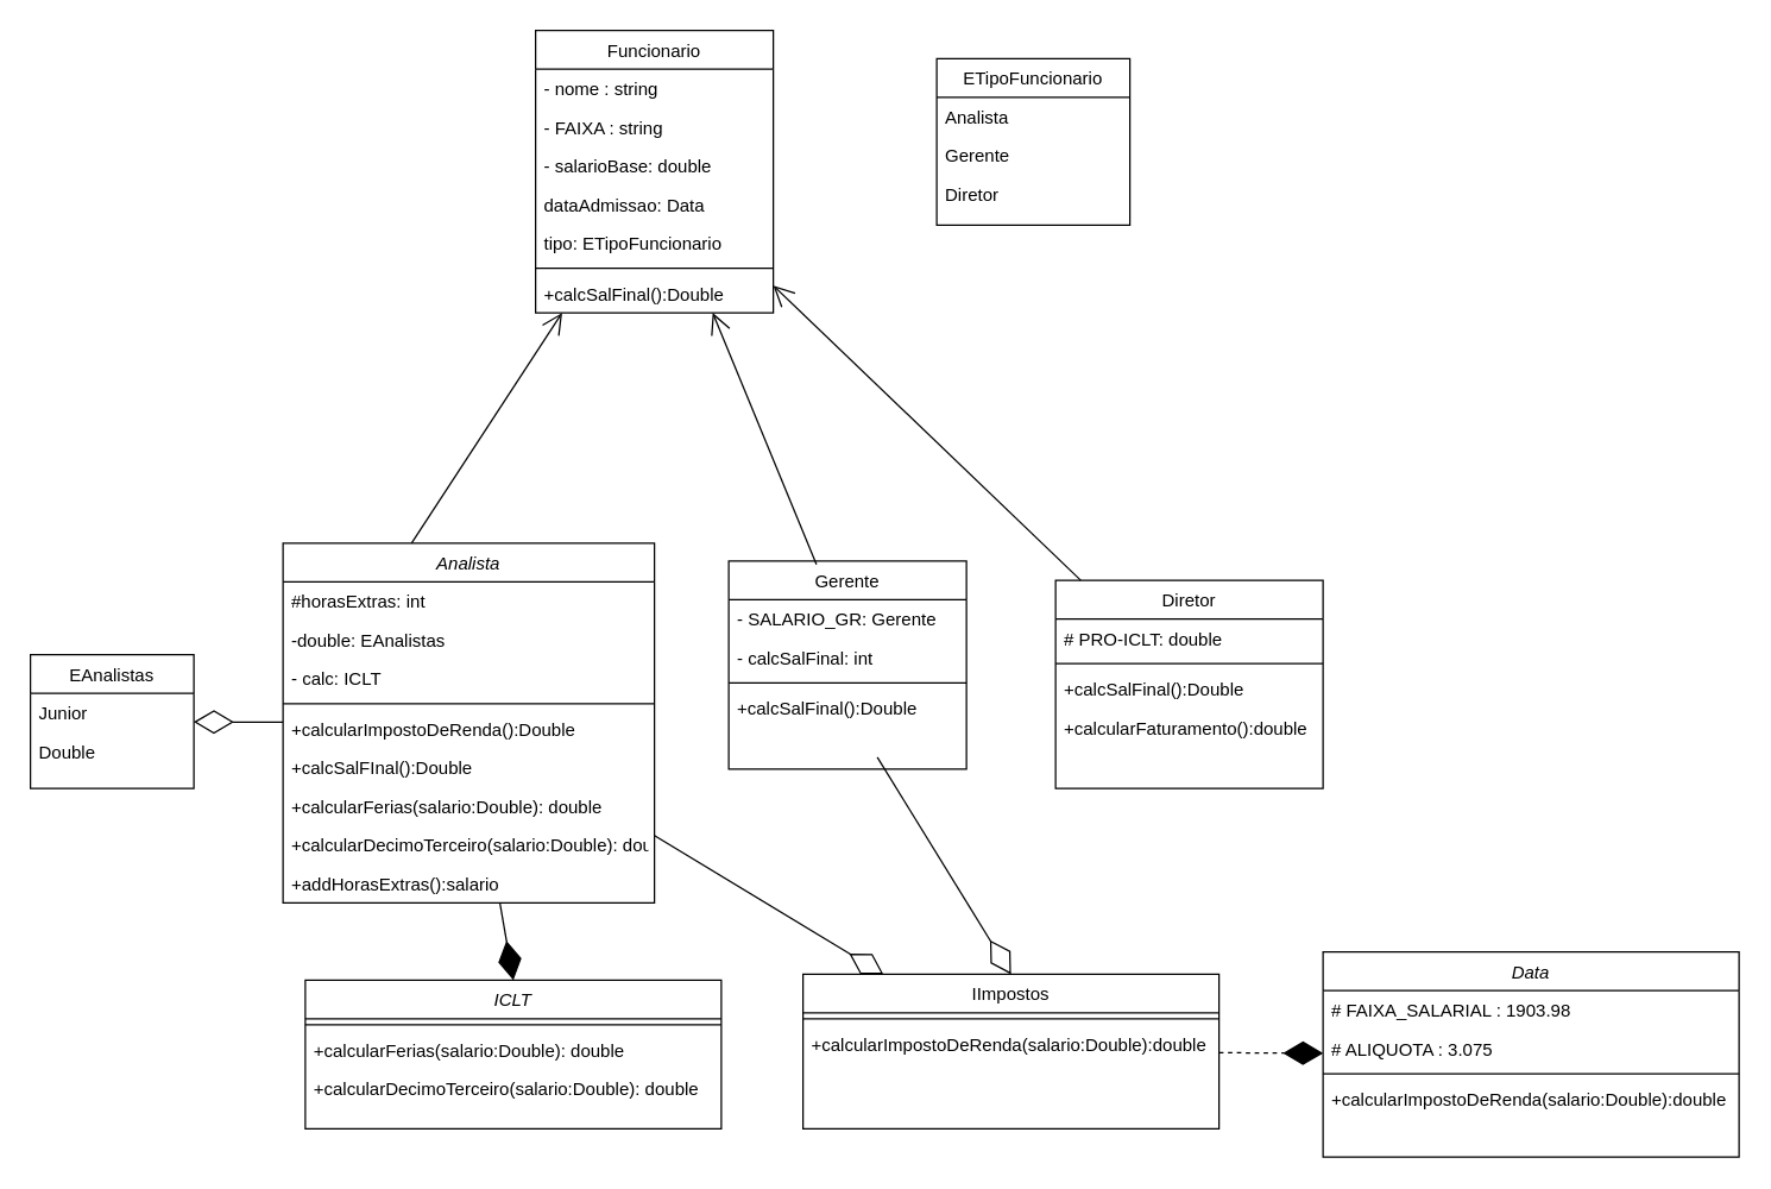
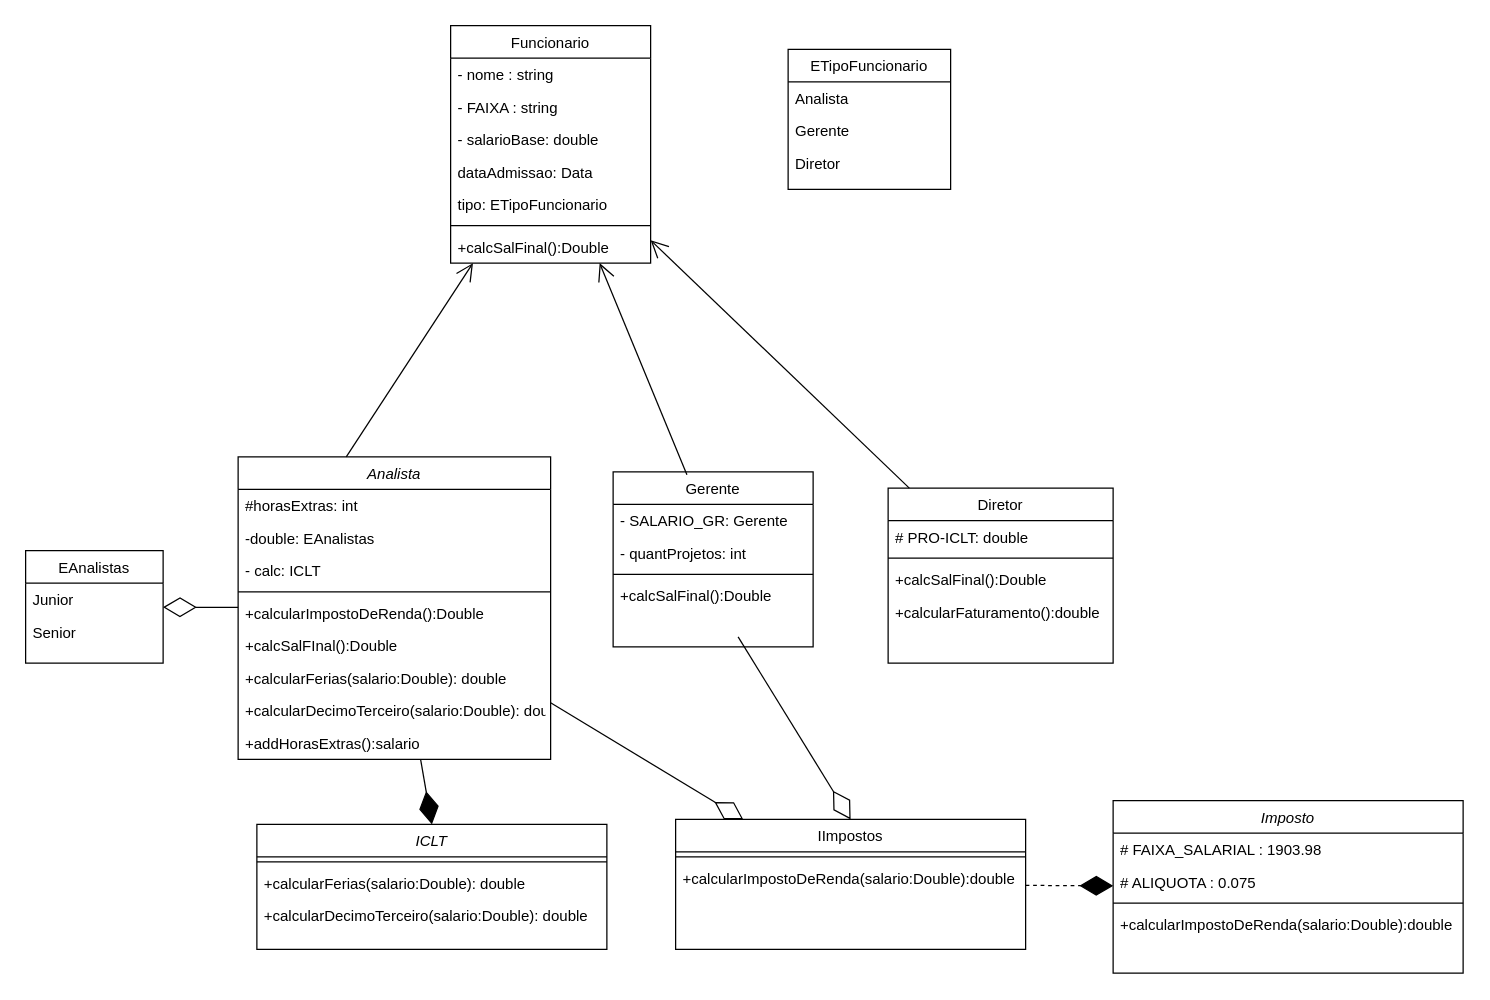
  <mxCell id="0" />
  <mxCell id="1" parent="0" />
  <mxCell id="2" value="Analista" style="swimlane;fontStyle=2;align=center;verticalAlign=top;childLayout=stackLayout;horizontal=1;startSize=26;horizontalStack=0;resizeParent=1;resizeLast=0;collapsible=1;marginBottom=0;rounded=0;shadow=0;strokeWidth=1;" parent="1" vertex="1"><mxGeometry x="190" y="365" width="250" height="242" as="geometry"><mxRectangle x="230" y="140" width="160" height="26" as="alternateBounds" /></mxGeometry></mxCell>
  <mxCell id="3" value="#horasExtras: int" style="text;align=left;verticalAlign=top;spacingLeft=4;spacingRight=4;overflow=hidden;rotatable=0;points=[[0,0.5],[1,0.5]];portConstraint=eastwest;" parent="2" vertex="1"><mxGeometry y="26" width="250" height="26" as="geometry" /></mxCell>
  <mxCell id="4" value="-double: EAnalistas" style="text;align=left;verticalAlign=top;spacingLeft=4;spacingRight=4;overflow=hidden;rotatable=0;points=[[0,0.5],[1,0.5]];portConstraint=eastwest;" parent="2" vertex="1"><mxGeometry y="52" width="250" height="26" as="geometry" /></mxCell>
  <mxCell id="5" value="- calc: ICLT" style="text;align=left;verticalAlign=top;spacingLeft=4;spacingRight=4;overflow=hidden;rotatable=0;points=[[0,0.5],[1,0.5]];portConstraint=eastwest;" parent="2" vertex="1"><mxGeometry y="78" width="250" height="26" as="geometry" /></mxCell>
  <mxCell id="6" value="" style="line;html=1;strokeWidth=1;align=left;verticalAlign=middle;spacingTop=-1;spacingLeft=3;spacingRight=3;rotatable=0;labelPosition=right;points=[];portConstraint=eastwest;" parent="2" vertex="1"><mxGeometry y="104" width="250" height="8" as="geometry" /></mxCell>
  <mxCell id="7" value="+calcularImpostoDeRenda():Double" style="text;align=left;verticalAlign=top;spacingLeft=4;spacingRight=4;overflow=hidden;rotatable=0;points=[[0,0.5],[1,0.5]];portConstraint=eastwest;" parent="2" vertex="1"><mxGeometry y="112" width="250" height="26" as="geometry" /></mxCell>
  <mxCell id="8" value="+calcSalFInal():Double" style="text;align=left;verticalAlign=top;spacingLeft=4;spacingRight=4;overflow=hidden;rotatable=0;points=[[0,0.5],[1,0.5]];portConstraint=eastwest;" parent="2" vertex="1"><mxGeometry y="138" width="250" height="26" as="geometry" /></mxCell>
  <mxCell id="9" value="+calcularFerias(salario:Double): double" style="text;align=left;verticalAlign=top;spacingLeft=4;spacingRight=4;overflow=hidden;rotatable=0;points=[[0,0.5],[1,0.5]];portConstraint=eastwest;" vertex="1" parent="2"><mxGeometry y="164" width="250" height="26" as="geometry" /></mxCell>
  <mxCell id="10" value="+calcularDecimoTerceiro(salario:Double): double" style="text;align=left;verticalAlign=top;spacingLeft=4;spacingRight=4;overflow=hidden;rotatable=0;points=[[0,0.5],[1,0.5]];portConstraint=eastwest;" vertex="1" parent="2"><mxGeometry y="190" width="250" height="26" as="geometry" /></mxCell>
  <mxCell id="11" value="+addHorasExtras():salario" style="text;align=left;verticalAlign=top;spacingLeft=4;spacingRight=4;overflow=hidden;rotatable=0;points=[[0,0.5],[1,0.5]];portConstraint=eastwest;" parent="2" vertex="1"><mxGeometry y="216" width="250" height="26" as="geometry" /></mxCell>
  <mxCell id="12" value="Funcionario" style="swimlane;fontStyle=0;align=center;verticalAlign=top;childLayout=stackLayout;horizontal=1;startSize=26;horizontalStack=0;resizeParent=1;resizeLast=0;collapsible=1;marginBottom=0;rounded=0;shadow=0;strokeWidth=1;" parent="1" vertex="1"><mxGeometry x="360" y="20" width="160" height="190" as="geometry"><mxRectangle x="550" y="140" width="160" height="26" as="alternateBounds" /></mxGeometry></mxCell>
  <mxCell id="13" value="- nome : string" style="text;align=left;verticalAlign=top;spacingLeft=4;spacingRight=4;overflow=hidden;rotatable=0;points=[[0,0.5],[1,0.5]];portConstraint=eastwest;" parent="12" vertex="1"><mxGeometry y="26" width="160" height="26" as="geometry" /></mxCell>
  <mxCell id="14" value="- FAIXA : string" style="text;align=left;verticalAlign=top;spacingLeft=4;spacingRight=4;overflow=hidden;rotatable=0;points=[[0,0.5],[1,0.5]];portConstraint=eastwest;rounded=0;shadow=0;html=0;" parent="12" vertex="1"><mxGeometry y="52" width="160" height="26" as="geometry" /></mxCell>
  <mxCell id="15" value="- salarioBase: double" style="text;align=left;verticalAlign=top;spacingLeft=4;spacingRight=4;overflow=hidden;rotatable=0;points=[[0,0.5],[1,0.5]];portConstraint=eastwest;rounded=0;shadow=0;html=0;" parent="12" vertex="1"><mxGeometry y="78" width="160" height="26" as="geometry" /></mxCell>
  <mxCell id="16" value="dataAdmissao: Data" style="text;align=left;verticalAlign=top;spacingLeft=4;spacingRight=4;overflow=hidden;rotatable=0;points=[[0,0.5],[1,0.5]];portConstraint=eastwest;rounded=0;shadow=0;html=0;" parent="12" vertex="1"><mxGeometry y="104" width="160" height="26" as="geometry" /></mxCell>
  <mxCell id="17" value="tipo: ETipoFuncionario" style="text;align=left;verticalAlign=top;spacingLeft=4;spacingRight=4;overflow=hidden;rotatable=0;points=[[0,0.5],[1,0.5]];portConstraint=eastwest;rounded=0;shadow=0;html=0;" parent="12" vertex="1"><mxGeometry y="130" width="160" height="26" as="geometry" /></mxCell>
  <mxCell id="18" value="" style="line;html=1;strokeWidth=1;align=left;verticalAlign=middle;spacingTop=-1;spacingLeft=3;spacingRight=3;rotatable=0;labelPosition=right;points=[];portConstraint=eastwest;" parent="12" vertex="1"><mxGeometry y="156" width="160" height="8" as="geometry" /></mxCell>
  <mxCell id="19" value="+calcSalFinal():Double" style="text;align=left;verticalAlign=top;spacingLeft=4;spacingRight=4;overflow=hidden;rotatable=0;points=[[0,0.5],[1,0.5]];portConstraint=eastwest;" parent="12" vertex="1"><mxGeometry y="164" width="160" height="26" as="geometry" /></mxCell>
  <mxCell id="20" value="Gerente" style="swimlane;fontStyle=0;align=center;verticalAlign=top;childLayout=stackLayout;horizontal=1;startSize=26;horizontalStack=0;resizeParent=1;resizeLast=0;collapsible=1;marginBottom=0;rounded=0;shadow=0;strokeWidth=1;" parent="1" vertex="1"><mxGeometry x="490" y="377" width="160" height="140" as="geometry"><mxRectangle x="340" y="380" width="170" height="26" as="alternateBounds" /></mxGeometry></mxCell>
  <mxCell id="21" value="- SALARIO_GR: Gerente" style="text;align=left;verticalAlign=top;spacingLeft=4;spacingRight=4;overflow=hidden;rotatable=0;points=[[0,0.5],[1,0.5]];portConstraint=eastwest;" parent="20" vertex="1"><mxGeometry y="26" width="160" height="26" as="geometry" /></mxCell>
- <mxCell id="22" value="- calcSalFinal: int" style="text;align=left;verticalAlign=top;spacingLeft=4;spacingRight=4;overflow=hidden;rotatable=0;points=[[0,0.5],[1,0.5]];portConstraint=eastwest;" parent="20" vertex="1"><mxGeometry y="52" width="160" height="26" as="geometry" /></mxCell>
+ <mxCell id="22" value="- quantProjetos: int" style="text;align=left;verticalAlign=top;spacingLeft=4;spacingRight=4;overflow=hidden;rotatable=0;points=[[0,0.5],[1,0.5]];portConstraint=eastwest;" parent="20" vertex="1"><mxGeometry y="52" width="160" height="26" as="geometry" /></mxCell>
  <mxCell id="23" value="" style="line;html=1;strokeWidth=1;align=left;verticalAlign=middle;spacingTop=-1;spacingLeft=3;spacingRight=3;rotatable=0;labelPosition=right;points=[];portConstraint=eastwest;" parent="20" vertex="1"><mxGeometry y="78" width="160" height="8" as="geometry" /></mxCell>
  <mxCell id="24" value="+calcSalFinal():Double" style="text;align=left;verticalAlign=top;spacingLeft=4;spacingRight=4;overflow=hidden;rotatable=0;points=[[0,0.5],[1,0.5]];portConstraint=eastwest;" parent="20" vertex="1"><mxGeometry y="86" width="160" height="26" as="geometry" /></mxCell>
  <mxCell id="25" value="EAnalistas" style="swimlane;fontStyle=0;align=center;verticalAlign=top;childLayout=stackLayout;horizontal=1;startSize=26;horizontalStack=0;resizeParent=1;resizeLast=0;collapsible=1;marginBottom=0;rounded=0;shadow=0;strokeWidth=1;" parent="1" vertex="1"><mxGeometry x="20" y="440" width="110" height="90" as="geometry"><mxRectangle x="130" y="380" width="160" height="26" as="alternateBounds" /></mxGeometry></mxCell>
  <mxCell id="26" value="Junior&#10;" style="text;align=left;verticalAlign=top;spacingLeft=4;spacingRight=4;overflow=hidden;rotatable=0;points=[[0,0.5],[1,0.5]];portConstraint=eastwest;" parent="25" vertex="1"><mxGeometry y="26" width="110" height="26" as="geometry" /></mxCell>
- <mxCell id="27" value="Double" style="text;align=left;verticalAlign=top;spacingLeft=4;spacingRight=4;overflow=hidden;rotatable=0;points=[[0,0.5],[1,0.5]];portConstraint=eastwest;" parent="25" vertex="1"><mxGeometry y="52" width="110" height="26" as="geometry" /></mxCell>
+ <mxCell id="27" value="Senior" style="text;align=left;verticalAlign=top;spacingLeft=4;spacingRight=4;overflow=hidden;rotatable=0;points=[[0,0.5],[1,0.5]];portConstraint=eastwest;" parent="25" vertex="1"><mxGeometry y="52" width="110" height="26" as="geometry" /></mxCell>
  <mxCell id="28" value="ETipoFuncionario" style="swimlane;fontStyle=0;align=center;verticalAlign=top;childLayout=stackLayout;horizontal=1;startSize=26;horizontalStack=0;resizeParent=1;resizeLast=0;collapsible=1;marginBottom=0;rounded=0;shadow=0;strokeWidth=1;" parent="1" vertex="1"><mxGeometry x="630" y="39" width="130" height="112" as="geometry"><mxRectangle x="550" y="140" width="160" height="26" as="alternateBounds" /></mxGeometry></mxCell>
  <mxCell id="29" value="Analista" style="text;align=left;verticalAlign=top;spacingLeft=4;spacingRight=4;overflow=hidden;rotatable=0;points=[[0,0.5],[1,0.5]];portConstraint=eastwest;" parent="28" vertex="1"><mxGeometry y="26" width="130" height="26" as="geometry" /></mxCell>
  <mxCell id="30" value="Gerente" style="text;align=left;verticalAlign=top;spacingLeft=4;spacingRight=4;overflow=hidden;rotatable=0;points=[[0,0.5],[1,0.5]];portConstraint=eastwest;" parent="28" vertex="1"><mxGeometry y="52" width="130" height="26" as="geometry" /></mxCell>
  <mxCell id="31" value="Diretor" style="text;align=left;verticalAlign=top;spacingLeft=4;spacingRight=4;overflow=hidden;rotatable=0;points=[[0,0.5],[1,0.5]];portConstraint=eastwest;" parent="28" vertex="1"><mxGeometry y="78" width="130" height="26" as="geometry" /></mxCell>
  <mxCell id="32" value="Diretor" style="swimlane;fontStyle=0;align=center;verticalAlign=top;childLayout=stackLayout;horizontal=1;startSize=26;horizontalStack=0;resizeParent=1;resizeLast=0;collapsible=1;marginBottom=0;rounded=0;shadow=0;strokeWidth=1;" parent="1" vertex="1"><mxGeometry x="710" y="390" width="180" height="140" as="geometry"><mxRectangle x="340" y="380" width="170" height="26" as="alternateBounds" /></mxGeometry></mxCell>
  <mxCell id="33" value="# PRO-ICLT: double" style="text;align=left;verticalAlign=top;spacingLeft=4;spacingRight=4;overflow=hidden;rotatable=0;points=[[0,0.5],[1,0.5]];portConstraint=eastwest;" parent="32" vertex="1"><mxGeometry y="26" width="180" height="26" as="geometry" /></mxCell>
  <mxCell id="34" value="" style="line;html=1;strokeWidth=1;align=left;verticalAlign=middle;spacingTop=-1;spacingLeft=3;spacingRight=3;rotatable=0;labelPosition=right;points=[];portConstraint=eastwest;" parent="32" vertex="1"><mxGeometry y="52" width="180" height="8" as="geometry" /></mxCell>
  <mxCell id="35" value="+calcSalFinal():Double" style="text;align=left;verticalAlign=top;spacingLeft=4;spacingRight=4;overflow=hidden;rotatable=0;points=[[0,0.5],[1,0.5]];portConstraint=eastwest;" parent="32" vertex="1"><mxGeometry y="60" width="180" height="26" as="geometry" /></mxCell>
  <mxCell id="36" value="+calcularFaturamento():double" style="text;align=left;verticalAlign=top;spacingLeft=4;spacingRight=4;overflow=hidden;rotatable=0;points=[[0,0.5],[1,0.5]];portConstraint=eastwest;" parent="32" vertex="1"><mxGeometry y="86" width="180" height="26" as="geometry" /></mxCell>
  <mxCell id="37" value="" style="resizable=0;align=right;verticalAlign=bottom;labelBackgroundColor=none;fontSize=12;" parent="1" connectable="0" vertex="1"><mxGeometry x="100" y="599" as="geometry" /></mxCell>
  <mxCell id="38" value="" style="resizable=0;align=right;verticalAlign=bottom;labelBackgroundColor=none;fontSize=12;" parent="1" connectable="0" vertex="1"><mxGeometry x="290" y="599" as="geometry" /></mxCell>
  <mxCell id="39" value="ICLT" style="swimlane;fontStyle=2;align=center;verticalAlign=top;childLayout=stackLayout;horizontal=1;startSize=26;horizontalStack=0;resizeParent=1;resizeLast=0;collapsible=1;marginBottom=0;rounded=0;shadow=0;strokeWidth=1;" parent="1" vertex="1"><mxGeometry x="205" y="659" width="280" height="100" as="geometry"><mxRectangle x="230" y="140" width="160" height="26" as="alternateBounds" /></mxGeometry></mxCell>
  <mxCell id="40" value="" style="line;html=1;strokeWidth=1;align=left;verticalAlign=middle;spacingTop=-1;spacingLeft=3;spacingRight=3;rotatable=0;labelPosition=right;points=[];portConstraint=eastwest;" parent="39" vertex="1"><mxGeometry y="26" width="280" height="8" as="geometry" /></mxCell>
  <mxCell id="41" value="+calcularFerias(salario:Double): double" style="text;align=left;verticalAlign=top;spacingLeft=4;spacingRight=4;overflow=hidden;rotatable=0;points=[[0,0.5],[1,0.5]];portConstraint=eastwest;" parent="39" vertex="1"><mxGeometry y="34" width="280" height="26" as="geometry" /></mxCell>
  <mxCell id="42" value="+calcularDecimoTerceiro(salario:Double): double" style="text;align=left;verticalAlign=top;spacingLeft=4;spacingRight=4;overflow=hidden;rotatable=0;points=[[0,0.5],[1,0.5]];portConstraint=eastwest;" parent="39" vertex="1"><mxGeometry y="60" width="280" height="26" as="geometry" /></mxCell>
  <mxCell id="43" value="" style="resizable=0;align=right;verticalAlign=bottom;labelBackgroundColor=none;fontSize=12;" parent="1" connectable="0" vertex="1"><mxGeometry x="110" y="609" as="geometry" /></mxCell>
  <mxCell id="44" value="" style="resizable=0;align=right;verticalAlign=bottom;labelBackgroundColor=none;fontSize=12;" parent="1" connectable="0" vertex="1"><mxGeometry x="300" y="609" as="geometry" /></mxCell>
  <mxCell id="45" value="IImpostos" style="swimlane;fontStyle=0;align=center;verticalAlign=top;childLayout=stackLayout;horizontal=1;startSize=26;horizontalStack=0;resizeParent=1;resizeLast=0;collapsible=1;marginBottom=0;rounded=0;shadow=0;strokeWidth=1;" parent="1" vertex="1"><mxGeometry x="540" y="655" width="280" height="104" as="geometry"><mxRectangle x="340" y="380" width="170" height="26" as="alternateBounds" /></mxGeometry></mxCell>
  <mxCell id="46" value="" style="line;html=1;strokeWidth=1;align=left;verticalAlign=middle;spacingTop=-1;spacingLeft=3;spacingRight=3;rotatable=0;labelPosition=right;points=[];portConstraint=eastwest;" parent="45" vertex="1"><mxGeometry y="26" width="280" height="8" as="geometry" /></mxCell>
  <mxCell id="47" value="+calcularImpostoDeRenda(salario:Double):double" style="text;align=left;verticalAlign=top;spacingLeft=4;spacingRight=4;overflow=hidden;rotatable=0;points=[[0,0.5],[1,0.5]];portConstraint=eastwest;" parent="45" vertex="1"><mxGeometry y="34" width="280" height="26" as="geometry" /></mxCell>
  <mxCell id="48" value="" style="endArrow=open;endFill=1;endSize=12;html=1;rounded=0;exitX=0.346;exitY=0;exitDx=0;exitDy=0;exitPerimeter=0;" parent="1" source="2" target="12" edge="1"><mxGeometry width="160" relative="1" as="geometry"><mxPoint x="360" y="299" as="sourcePoint" /><mxPoint x="520" y="299" as="targetPoint" /></mxGeometry></mxCell>
  <mxCell id="49" value="" style="endArrow=open;endFill=1;endSize=12;html=1;rounded=0;exitX=0.369;exitY=0.016;exitDx=0;exitDy=0;exitPerimeter=0;" parent="1" source="20" target="12" edge="1"><mxGeometry width="160" relative="1" as="geometry"><mxPoint x="610" y="409" as="sourcePoint" /><mxPoint x="770" y="409" as="targetPoint" /></mxGeometry></mxCell>
  <mxCell id="50" value="" style="endArrow=open;endFill=1;endSize=12;html=1;rounded=0;" parent="1" source="32" target="12" edge="1"><mxGeometry width="160" relative="1" as="geometry"><mxPoint x="610" y="409" as="sourcePoint" /><mxPoint x="770" y="409" as="targetPoint" /></mxGeometry></mxCell>
  <mxCell id="51" value="" style="endArrow=diamondThin;endFill=0;endSize=24;html=1;rounded=0;" parent="1" source="2" target="25" edge="1"><mxGeometry width="160" relative="1" as="geometry"><mxPoint x="80" y="499" as="sourcePoint" /><mxPoint x="218" y="501" as="targetPoint" /></mxGeometry></mxCell>
  <mxCell id="52" value="" style="endArrow=diamondThin;endFill=1;endSize=24;html=1;rounded=0;entryX=0.5;entryY=0;entryDx=0;entryDy=0;" parent="1" source="2" target="39" edge="1"><mxGeometry width="160" relative="1" as="geometry"><mxPoint x="610" y="629" as="sourcePoint" /><mxPoint x="770" y="629" as="targetPoint" /></mxGeometry></mxCell>
  <mxCell id="53" value="" style="endArrow=diamondThin;endFill=0;endSize=24;html=1;rounded=0;entryX=0.5;entryY=0;entryDx=0;entryDy=0;" parent="1" target="45" edge="1"><mxGeometry width="160" relative="1" as="geometry"><mxPoint x="590" y="509" as="sourcePoint" /><mxPoint x="770" y="629" as="targetPoint" /></mxGeometry></mxCell>
  <mxCell id="54" value="" style="endArrow=diamondThin;endFill=0;endSize=24;html=1;rounded=0;" parent="1" source="2" target="45" edge="1"><mxGeometry width="160" relative="1" as="geometry"><mxPoint x="610" y="629" as="sourcePoint" /><mxPoint x="770" y="629" as="targetPoint" /></mxGeometry></mxCell>
- <mxCell id="55" value="Data" style="swimlane;fontStyle=2;align=center;verticalAlign=top;childLayout=stackLayout;horizontal=1;startSize=26;horizontalStack=0;resizeParent=1;resizeLast=0;collapsible=1;marginBottom=0;rounded=0;shadow=0;strokeWidth=1;" vertex="1" parent="1"><mxGeometry x="890" y="640" width="280" height="138" as="geometry"><mxRectangle x="230" y="140" width="160" height="26" as="alternateBounds" /></mxGeometry></mxCell>
+ <mxCell id="55" value="Imposto" style="swimlane;fontStyle=2;align=center;verticalAlign=top;childLayout=stackLayout;horizontal=1;startSize=26;horizontalStack=0;resizeParent=1;resizeLast=0;collapsible=1;marginBottom=0;rounded=0;shadow=0;strokeWidth=1;" vertex="1" parent="1"><mxGeometry x="890" y="640" width="280" height="138" as="geometry"><mxRectangle x="230" y="140" width="160" height="26" as="alternateBounds" /></mxGeometry></mxCell>
  <mxCell id="56" value="# FAIXA_SALARIAL : 1903.98" style="text;align=left;verticalAlign=top;spacingLeft=4;spacingRight=4;overflow=hidden;rotatable=0;points=[[0,0.5],[1,0.5]];portConstraint=eastwest;" vertex="1" parent="55"><mxGeometry y="26" width="280" height="26" as="geometry" /></mxCell>
- <mxCell id="57" value="# ALIQUOTA : 3.075" style="text;align=left;verticalAlign=top;spacingLeft=4;spacingRight=4;overflow=hidden;rotatable=0;points=[[0,0.5],[1,0.5]];portConstraint=eastwest;" vertex="1" parent="55"><mxGeometry y="52" width="280" height="26" as="geometry" /></mxCell>
+ <mxCell id="57" value="# ALIQUOTA : 0.075" style="text;align=left;verticalAlign=top;spacingLeft=4;spacingRight=4;overflow=hidden;rotatable=0;points=[[0,0.5],[1,0.5]];portConstraint=eastwest;" vertex="1" parent="55"><mxGeometry y="52" width="280" height="26" as="geometry" /></mxCell>
  <mxCell id="58" value="" style="line;html=1;strokeWidth=1;align=left;verticalAlign=middle;spacingTop=-1;spacingLeft=3;spacingRight=3;rotatable=0;labelPosition=right;points=[];portConstraint=eastwest;" vertex="1" parent="55"><mxGeometry y="78" width="280" height="8" as="geometry" /></mxCell>
  <mxCell id="59" value="+calcularImpostoDeRenda(salario:Double):double" style="text;align=left;verticalAlign=top;spacingLeft=4;spacingRight=4;overflow=hidden;rotatable=0;points=[[0,0.5],[1,0.5]];portConstraint=eastwest;" vertex="1" parent="55"><mxGeometry y="86" width="280" height="26" as="geometry" /></mxCell>
  <mxCell id="60" value="" style="endArrow=diamondThin;endFill=1;endSize=24;html=1;rounded=0;dashed=1;" edge="1" parent="1" source="45" target="55"><mxGeometry width="160" relative="1" as="geometry"><mxPoint x="890" y="609" as="sourcePoint" /><mxPoint x="1050" y="609" as="targetPoint" /></mxGeometry></mxCell>
